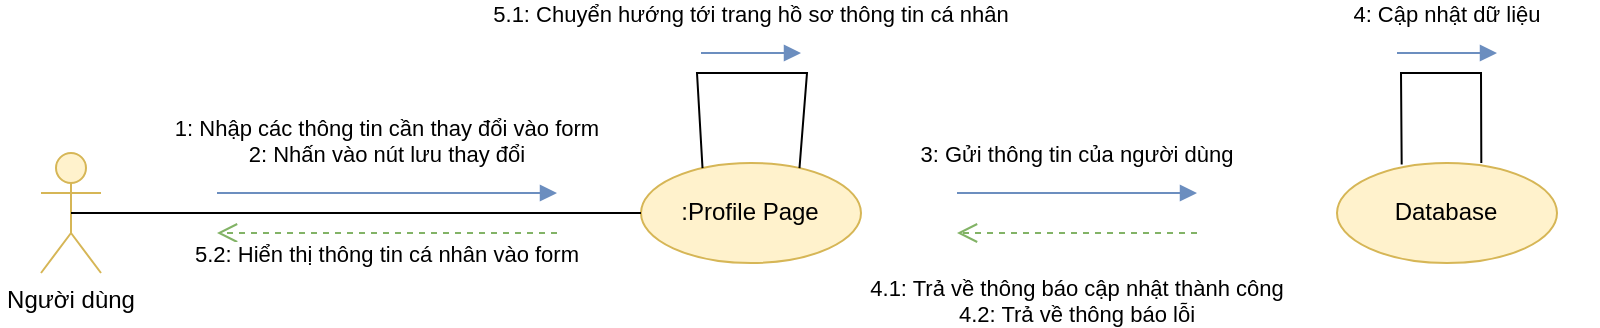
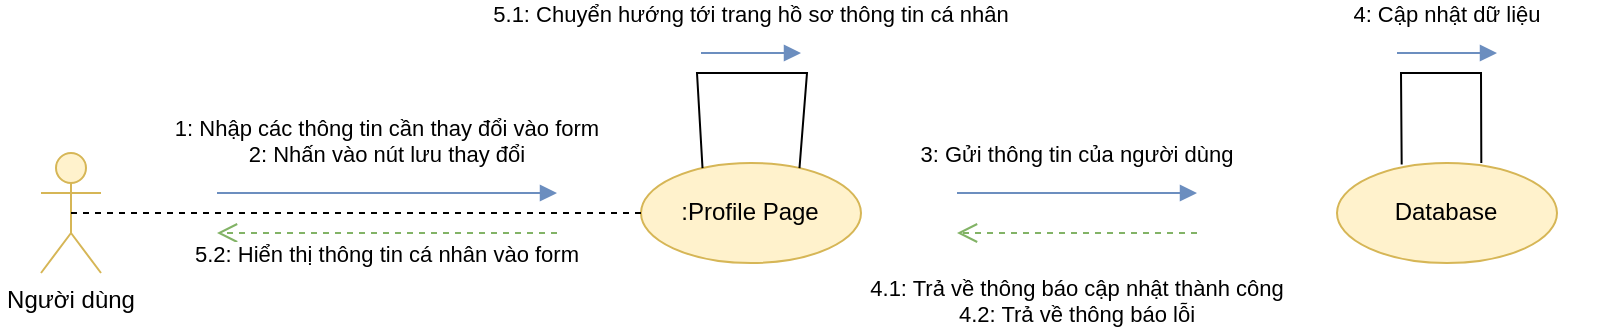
  <mxCell id="0" />
  <mxCell id="1" parent="0" />
  <mxCell id="2" value="Người dùng" style="shape=umlActor;verticalLabelPosition=bottom;verticalAlign=top;html=1;fillColor=#fff2cc;strokeColor=#d6b656;" vertex="1" parent="1"><mxGeometry x="20" y="70" width="30" height="60" as="geometry" /></mxCell>
  <mxCell id="3" value=":Profile Page" style="ellipse;html=1;whiteSpace=wrap;fillColor=#fff2cc;strokeColor=#d6b656;" vertex="1" parent="1"><mxGeometry x="320" y="75" width="110" height="50" as="geometry" /></mxCell>
  <mxCell id="4" value="Database" style="ellipse;html=1;whiteSpace=wrap;fillColor=#fff2cc;strokeColor=#d6b656;" vertex="1" parent="1"><mxGeometry x="668" y="75" width="110" height="50" as="geometry" /></mxCell>
- <mxCell id="5" value="" style="endArrow=none;html=1;rounded=0;entryX=0;entryY=0.5;entryDx=0;entryDy=0;exitX=0.5;exitY=0.5;exitDx=0;exitDy=0;exitPerimeter=0;" edge="1" parent="1" source="2" target="3"><mxGeometry width="50" height="50" relative="1" as="geometry"><mxPoint x="180" y="170" as="sourcePoint" /><mxPoint x="230" y="120" as="targetPoint" /></mxGeometry></mxCell>
+ <mxCell id="5" value="" style="endArrow=none;html=1;rounded=0;entryX=0;entryY=0.5;entryDx=0;entryDy=0;exitX=0.5;exitY=0.5;exitDx=0;exitDy=0;exitPerimeter=0;dashed=1;" edge="1" parent="1" source="2" target="3"><mxGeometry width="50" height="50" relative="1" as="geometry"><mxPoint x="180" y="170" as="sourcePoint" /><mxPoint x="230" y="120" as="targetPoint" /></mxGeometry></mxCell>
  <mxCell id="6" value="1: Nhập các thông tin cần thay đổi vào form&lt;br&gt;2: Nhấn vào nút lưu thay đổi" style="html=1;verticalAlign=bottom;endArrow=block;curved=0;rounded=0;fillColor=#dae8fc;strokeColor=#6c8ebf;" edge="1" parent="1"><mxGeometry y="10" width="80" relative="1" as="geometry"><mxPoint x="108" y="90" as="sourcePoint" /><mxPoint x="278" y="90" as="targetPoint" /><mxPoint as="offset" /></mxGeometry></mxCell>
  <mxCell id="7" value="5.2: Hiển thị thông tin cá nhân vào form" style="html=1;verticalAlign=bottom;endArrow=open;dashed=1;endSize=8;curved=0;rounded=0;fillColor=#d5e8d4;strokeColor=#82b366;" edge="1" parent="1"><mxGeometry y="20" relative="1" as="geometry"><mxPoint x="278" y="110" as="sourcePoint" /><mxPoint x="108" y="110" as="targetPoint" /><mxPoint as="offset" /></mxGeometry></mxCell>
  <mxCell id="8" value="3: Gửi thông tin của người dùng" style="html=1;verticalAlign=bottom;endArrow=block;curved=0;rounded=0;fillColor=#dae8fc;strokeColor=#6c8ebf;" edge="1" parent="1"><mxGeometry y="10" width="80" relative="1" as="geometry"><mxPoint x="478" y="90" as="sourcePoint" /><mxPoint x="598" y="90" as="targetPoint" /><mxPoint as="offset" /></mxGeometry></mxCell>
  <mxCell id="9" value="4.1: Trả về thông báo cập nhật thành công&lt;br&gt;4.2: Trả về thông báo lỗi" style="html=1;verticalAlign=bottom;endArrow=open;dashed=1;endSize=8;curved=0;rounded=0;fillColor=#d5e8d4;strokeColor=#82b366;" edge="1" parent="1"><mxGeometry y="50" relative="1" as="geometry"><mxPoint x="598" y="110" as="sourcePoint" /><mxPoint x="478" y="110" as="targetPoint" /><mxPoint as="offset" /></mxGeometry></mxCell>
  <mxCell id="10" value="4:&amp;nbsp;Cập nhật dữ liệu" style="html=1;verticalAlign=bottom;endArrow=block;curved=0;rounded=0;fillColor=#dae8fc;strokeColor=#6c8ebf;" edge="1" parent="1"><mxGeometry y="10" width="80" relative="1" as="geometry"><mxPoint x="698" y="20" as="sourcePoint" /><mxPoint x="748" y="20" as="targetPoint" /><mxPoint as="offset" /></mxGeometry></mxCell>
  <mxCell id="11" value="" style="endArrow=none;html=1;rounded=0;entryX=0.25;entryY=0;entryDx=0;entryDy=0;exitX=0.75;exitY=0;exitDx=0;exitDy=0;" edge="1" parent="1" source="3" target="3"><mxGeometry width="50" height="50" relative="1" as="geometry"><mxPoint x="390" y="70" as="sourcePoint" /><mxPoint x="350" y="70" as="targetPoint" /><Array as="points"><mxPoint x="403" y="30" /><mxPoint x="348" y="30" /></Array></mxGeometry></mxCell>
  <mxCell id="12" value="" style="endArrow=none;html=1;rounded=0;entryX=0.294;entryY=0.016;entryDx=0;entryDy=0;entryPerimeter=0;exitX=0.656;exitY=0;exitDx=0;exitDy=0;exitPerimeter=0;" edge="1" parent="1" source="4" target="4"><mxGeometry width="50" height="50" relative="1" as="geometry"><mxPoint x="750" y="70" as="sourcePoint" /><mxPoint x="700" y="70" as="targetPoint" /><Array as="points"><mxPoint x="740" y="30" /><mxPoint x="700" y="30" /></Array></mxGeometry></mxCell>
  <mxCell id="13" value="5.1:&amp;nbsp;Chuyển hướng tới trang hồ sơ thông tin cá nhân" style="html=1;verticalAlign=bottom;endArrow=block;curved=0;rounded=0;fillColor=#dae8fc;strokeColor=#6c8ebf;" edge="1" parent="1"><mxGeometry y="10" width="80" relative="1" as="geometry"><mxPoint x="350" y="20" as="sourcePoint" /><mxPoint x="400" y="20" as="targetPoint" /><mxPoint as="offset" /></mxGeometry></mxCell>
